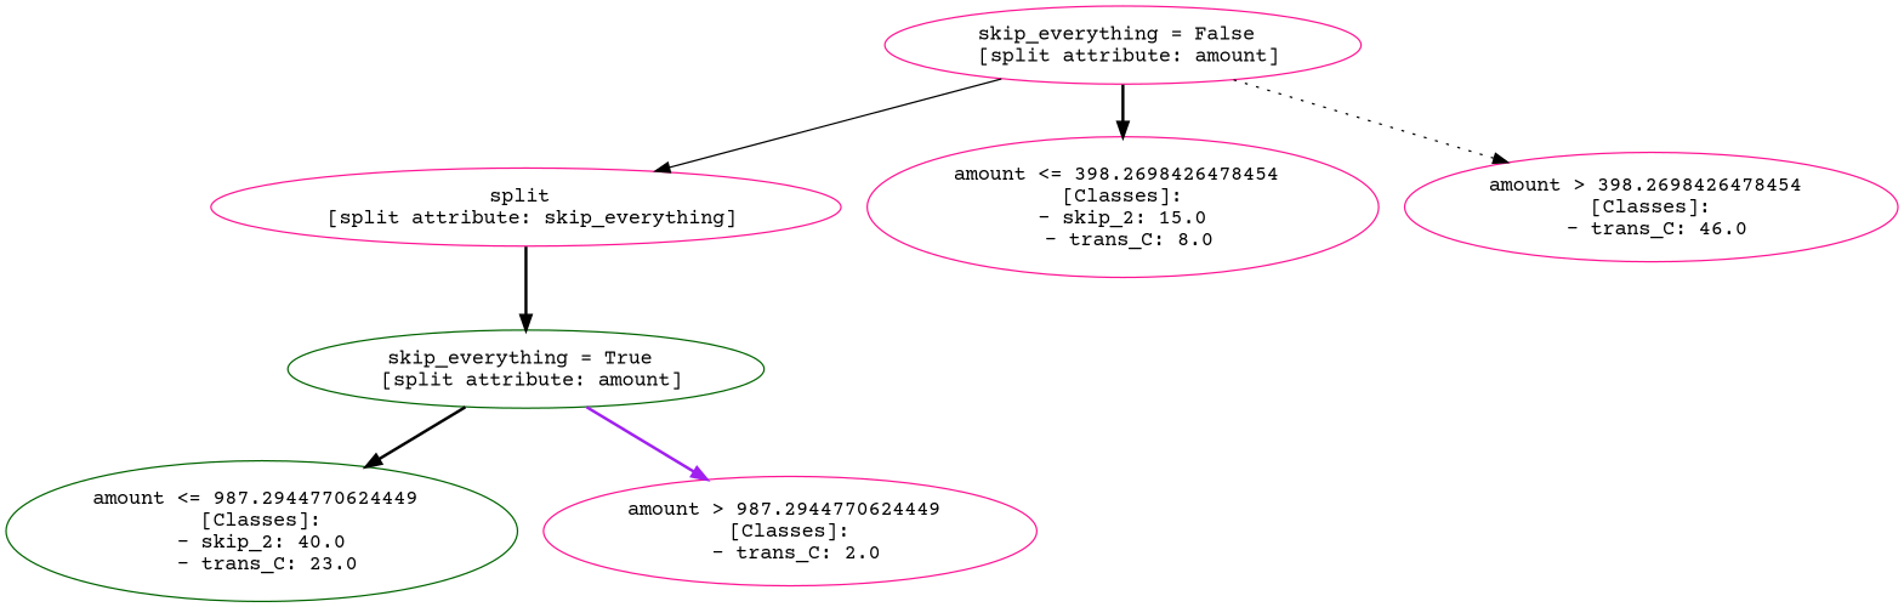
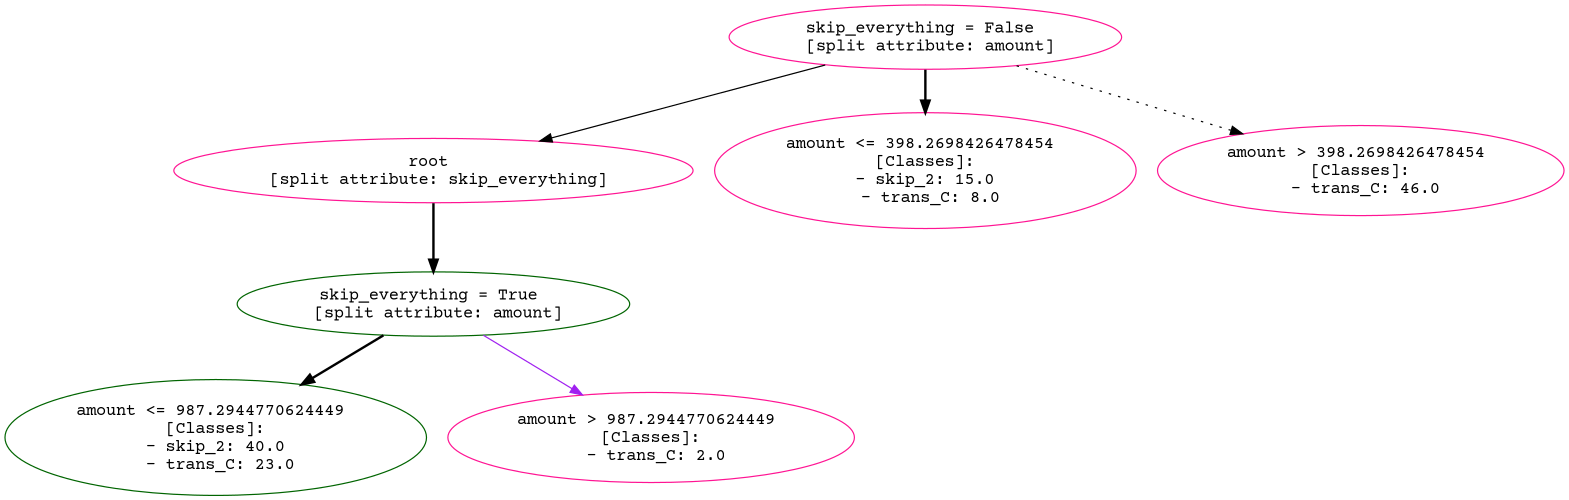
  digraph {
    fontname="Courier Prime"
    node [color=deeppink fontname="Courier Prime"]
    edge [color=black fontname="Courier Prime" style=bold]
-   n1 [label="split \n [split attribute: skip_everything]"]
+   n1 [label="root \n [split attribute: skip_everything]"]
    n2 [color=darkgreen label="skip_everything = True \n [split attribute: amount]"]
    n3 [label="skip_everything = False \n [split attribute: amount]"]
    n4 [label="amount <= 398.2698426478454 \n [Classes]: \n - skip_2: 15.0 \n - trans_C: 8.0"]
    n5 [label="amount > 398.2698426478454 \n [Classes]: \n - trans_C: 46.0"]
    n6 [color=darkgreen label="amount <= 987.2944770624449 \n [Classes]: \n - skip_2: 40.0 \n - trans_C: 23.0"]
    n7 [label="amount > 987.2944770624449 \n [Classes]: \n - trans_C: 2.0"]
    n1 -> n2
    n2 -> n6
-   n2 -> n7 [color=purple]
+   n2 -> n7 [color=purple style=solid]
    n3 -> n1 [style=solid]
    n3 -> n4
    n3 -> n5 [style=dotted]
  }
